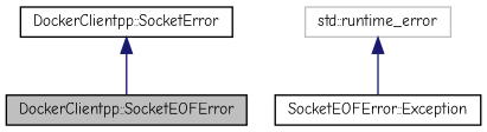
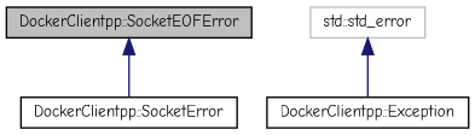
  digraph {
    fontname="Comic Neue"
    node [color=black fillcolor=white fontname="Comic Neue" fontsize=10 shape=record style=filled]
    edge [color=midnightblue dir=back fontname="Comic Neue" fontsize=10 labelfontname=Helvetica labelfontsize=10 style=solid]
    n1 [fillcolor=grey75 fontcolor=black height=0.2 label="DockerClientpp::SocketEOFError" width=0.4]
    n2 [height=0.2 label="DockerClientpp::SocketError" width=0.4]
-   n3 [height=0.2 label="SocketEOFError::Exception" width=0.4]
-   n4 [color=grey75 height=0.2 label="std::runtime_error" width=0.4]
-   n2 -> n1
+   n3 [height=0.2 label="DockerClientpp::Exception" width=0.4]
+   n4 [color=grey75 height=0.2 label="std::std_error" width=0.4]
+   n1 -> n2
    n4 -> n3
  }
